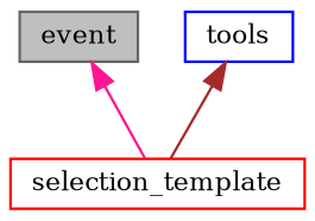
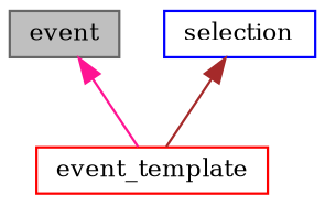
  digraph {
    fontname="DejaVu Serif"
    node [fillcolor=white fontname="DejaVu Serif" fontsize=10 shape=record style=filled]
    edge [dir=back fontname="DejaVu Serif" fontsize=10 labelfontname=Helvetica labelfontsize=10 style=solid]
    n1 [color=gray40 fillcolor=grey75 fontcolor=black height=0.2 label=event width=0.4]
-   n2 [color=red height=0.2 label=selection_template width=0.4]
-   n3 [color=blue height=0.2 label=tools width=0.4]
+   n2 [color=red height=0.2 label=event_template width=0.4]
+   n3 [color=blue height=0.2 label=selection width=0.4]
    n1 -> n2 [color=deeppink]
    n3 -> n2 [color=brown]
  }
